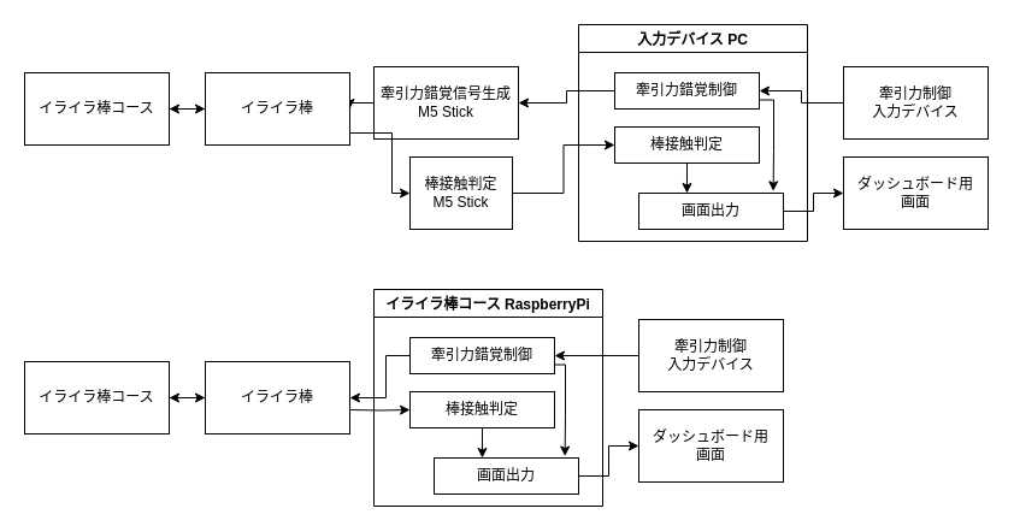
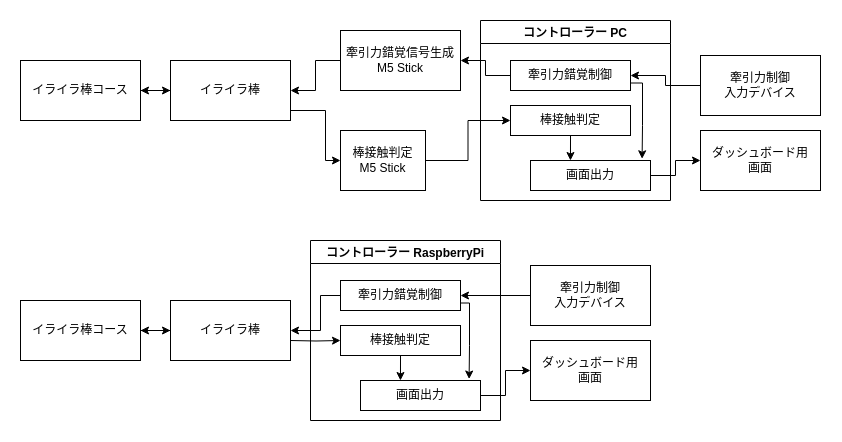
  <mxCell id="0" />
  <mxCell id="1" parent="0" />
  <mxCell id="2" style="edgeStyle=orthogonalEdgeStyle;rounded=0;orthogonalLoop=1;jettySize=auto;html=1;exitX=1;exitY=0.5;exitDx=0;exitDy=0;" parent="1" source="3" target="6" edge="1"><mxGeometry relative="1" as="geometry" /></mxCell>
  <mxCell id="3" value="イライラ棒コース" style="rounded=0;whiteSpace=wrap;html=1;" parent="1" vertex="1"><mxGeometry x="20" y="300" width="120" height="60" as="geometry" /></mxCell>
  <mxCell id="4" value="" style="edgeStyle=orthogonalEdgeStyle;rounded=0;orthogonalLoop=1;jettySize=auto;html=1;" parent="1" source="6" target="3" edge="1"><mxGeometry relative="1" as="geometry" /></mxCell>
  <mxCell id="5" value="" style="edgeStyle=orthogonalEdgeStyle;rounded=0;orthogonalLoop=1;jettySize=auto;html=1;" parent="1" target="11" edge="1"><mxGeometry relative="1" as="geometry"><mxPoint x="290" y="340" as="sourcePoint" /></mxGeometry></mxCell>
  <mxCell id="6" value="イライラ棒" style="rounded=0;whiteSpace=wrap;html=1;" parent="1" vertex="1"><mxGeometry x="170" y="300" width="120" height="60" as="geometry" /></mxCell>
- <mxCell id="7" value="イライラ棒コース RaspberryPi" style="swimlane;" parent="1" vertex="1"><mxGeometry x="310" y="240" width="190" height="180" as="geometry" /></mxCell>
+ <mxCell id="7" value="コントローラー RaspberryPi" style="swimlane;" parent="1" vertex="1"><mxGeometry x="310" y="240" width="190" height="180" as="geometry" /></mxCell>
  <mxCell id="8" style="edgeStyle=orthogonalEdgeStyle;rounded=0;orthogonalLoop=1;jettySize=auto;html=1;exitX=1;exitY=0.75;exitDx=0;exitDy=0;entryX=0.905;entryY=-0.049;entryDx=0;entryDy=0;entryPerimeter=0;" parent="7" source="9" target="12" edge="1"><mxGeometry relative="1" as="geometry"><Array as="points"><mxPoint x="159" y="63" /><mxPoint x="159" y="105" /><mxPoint x="159" y="105" /></Array></mxGeometry></mxCell>
  <mxCell id="9" value="&lt;div&gt;牽引力錯覚制御&lt;/div&gt;" style="rounded=0;whiteSpace=wrap;html=1;" parent="7" vertex="1"><mxGeometry x="30" y="40" width="120" height="30" as="geometry" /></mxCell>
  <mxCell id="10" style="edgeStyle=orthogonalEdgeStyle;rounded=0;orthogonalLoop=1;jettySize=auto;html=1;entryX=0.333;entryY=0;entryDx=0;entryDy=0;entryPerimeter=0;" parent="7" source="11" target="12" edge="1"><mxGeometry relative="1" as="geometry" /></mxCell>
  <mxCell id="11" value="&lt;div&gt;棒接触判定&lt;/div&gt;" style="rounded=0;whiteSpace=wrap;html=1;" parent="7" vertex="1"><mxGeometry x="30" y="85" width="120" height="30" as="geometry" /></mxCell>
  <mxCell id="12" value="&lt;div&gt;画面出力&lt;/div&gt;" style="rounded=0;whiteSpace=wrap;html=1;" parent="7" vertex="1"><mxGeometry x="50" y="140" width="120" height="30" as="geometry" /></mxCell>
  <mxCell id="13" value="&lt;div&gt;ダッシュボード用&lt;/div&gt;&lt;div&gt;画面&lt;/div&gt;" style="rounded=0;whiteSpace=wrap;html=1;" parent="1" vertex="1"><mxGeometry x="530" y="340" width="120" height="60" as="geometry" /></mxCell>
  <mxCell id="14" style="edgeStyle=orthogonalEdgeStyle;rounded=0;orthogonalLoop=1;jettySize=auto;html=1;entryX=1;entryY=0.5;entryDx=0;entryDy=0;" parent="1" source="15" target="9" edge="1"><mxGeometry relative="1" as="geometry" /></mxCell>
  <mxCell id="15" value="牽引力制御&lt;br&gt;入力デバイス" style="rounded=0;whiteSpace=wrap;html=1;" parent="1" vertex="1"><mxGeometry x="530" y="265" width="120" height="60" as="geometry" /></mxCell>
  <mxCell id="16" value="" style="edgeStyle=orthogonalEdgeStyle;rounded=0;orthogonalLoop=1;jettySize=auto;html=1;" parent="1" source="9" edge="1"><mxGeometry relative="1" as="geometry"><mxPoint x="290" y="330" as="targetPoint" /><Array as="points"><mxPoint x="320" y="295" /><mxPoint x="320" y="330" /></Array></mxGeometry></mxCell>
  <mxCell id="17" value="" style="edgeStyle=orthogonalEdgeStyle;rounded=0;orthogonalLoop=1;jettySize=auto;html=1;" parent="1" source="12" target="13" edge="1"><mxGeometry relative="1" as="geometry" /></mxCell>
  <mxCell id="18" style="edgeStyle=orthogonalEdgeStyle;rounded=0;orthogonalLoop=1;jettySize=auto;html=1;" parent="1" source="19" target="26" edge="1"><mxGeometry relative="1" as="geometry" /></mxCell>
- <mxCell id="19" value="牽引力錯覚信号生成&lt;div&gt;&lt;span&gt;M5 Stick&lt;/span&gt;&lt;br&gt;&lt;/div&gt;" style="rounded=0;whiteSpace=wrap;html=1;" parent="1" vertex="1"><mxGeometry x="310" y="55" width="120" height="60" as="geometry" /></mxCell>
+ <mxCell id="19" value="牽引力錯覚信号生成&lt;div&gt;&lt;span&gt;M5 Stick&lt;/span&gt;&lt;br&gt;&lt;/div&gt;" style="rounded=0;whiteSpace=wrap;html=1;" parent="1" vertex="1"><mxGeometry x="340" y="30" width="120" height="60" as="geometry" /></mxCell>
  <mxCell id="20" style="edgeStyle=orthogonalEdgeStyle;rounded=0;orthogonalLoop=1;jettySize=auto;html=1;entryX=0;entryY=0.5;entryDx=0;entryDy=0;" parent="1" source="21" target="31" edge="1"><mxGeometry relative="1" as="geometry" /></mxCell>
  <mxCell id="21" value="&lt;div&gt;棒接触判定&lt;/div&gt;&lt;div&gt;&lt;span&gt;M5 Stick&lt;/span&gt;&lt;br&gt;&lt;/div&gt;" style="rounded=0;whiteSpace=wrap;html=1;" parent="1" vertex="1"><mxGeometry x="340" y="130" width="85" height="60" as="geometry" /></mxCell>
  <mxCell id="22" style="edgeStyle=orthogonalEdgeStyle;rounded=0;orthogonalLoop=1;jettySize=auto;html=1;exitX=1;exitY=0.5;exitDx=0;exitDy=0;" parent="1" source="23" target="26" edge="1"><mxGeometry relative="1" as="geometry" /></mxCell>
  <mxCell id="23" value="イライラ棒コース" style="rounded=0;whiteSpace=wrap;html=1;" parent="1" vertex="1"><mxGeometry x="20" y="60" width="120" height="60" as="geometry" /></mxCell>
  <mxCell id="24" value="" style="edgeStyle=orthogonalEdgeStyle;rounded=0;orthogonalLoop=1;jettySize=auto;html=1;" parent="1" source="26" target="23" edge="1"><mxGeometry relative="1" as="geometry" /></mxCell>
  <mxCell id="25" style="edgeStyle=orthogonalEdgeStyle;rounded=0;orthogonalLoop=1;jettySize=auto;html=1;entryX=0;entryY=0.5;entryDx=0;entryDy=0;" parent="1" source="26" target="21" edge="1"><mxGeometry relative="1" as="geometry"><Array as="points"><mxPoint x="325" y="110" /><mxPoint x="325" y="160" /></Array></mxGeometry></mxCell>
  <mxCell id="26" value="イライラ棒" style="rounded=0;whiteSpace=wrap;html=1;" parent="1" vertex="1"><mxGeometry x="170" y="60" width="120" height="60" as="geometry" /></mxCell>
- <mxCell id="27" value="入力デバイス PC" style="swimlane;" parent="1" vertex="1"><mxGeometry x="480" y="20" width="190" height="180" as="geometry"><mxRectangle x="490" y="320" width="140" height="23" as="alternateBounds" /></mxGeometry></mxCell>
+ <mxCell id="27" value="コントローラー PC" style="swimlane;" parent="1" vertex="1"><mxGeometry x="480" y="20" width="190" height="180" as="geometry"><mxRectangle x="490" y="320" width="140" height="23" as="alternateBounds" /></mxGeometry></mxCell>
  <mxCell id="28" style="edgeStyle=orthogonalEdgeStyle;rounded=0;orthogonalLoop=1;jettySize=auto;html=1;exitX=1;exitY=0.75;exitDx=0;exitDy=0;entryX=0.93;entryY=-0.057;entryDx=0;entryDy=0;entryPerimeter=0;" parent="27" source="29" target="32" edge="1"><mxGeometry relative="1" as="geometry"><Array as="points"><mxPoint x="162" y="63" /><mxPoint x="162" y="105" /></Array></mxGeometry></mxCell>
  <mxCell id="29" value="&lt;div&gt;牽引力錯覚制御&lt;/div&gt;" style="rounded=0;whiteSpace=wrap;html=1;" parent="27" vertex="1"><mxGeometry x="30" y="40" width="120" height="30" as="geometry" /></mxCell>
  <mxCell id="30" style="edgeStyle=orthogonalEdgeStyle;rounded=0;orthogonalLoop=1;jettySize=auto;html=1;entryX=0.333;entryY=0;entryDx=0;entryDy=0;entryPerimeter=0;" parent="27" source="31" target="32" edge="1"><mxGeometry relative="1" as="geometry" /></mxCell>
  <mxCell id="31" value="&lt;div&gt;棒接触判定&lt;/div&gt;" style="rounded=0;whiteSpace=wrap;html=1;" parent="27" vertex="1"><mxGeometry x="30" y="85" width="120" height="30" as="geometry" /></mxCell>
  <mxCell id="32" value="&lt;div&gt;画面出力&lt;/div&gt;" style="rounded=0;whiteSpace=wrap;html=1;" parent="27" vertex="1"><mxGeometry x="50" y="140" width="120" height="30" as="geometry" /></mxCell>
  <mxCell id="33" value="&lt;div&gt;ダッシュボード用&lt;/div&gt;&lt;div&gt;画面&lt;/div&gt;" style="rounded=0;whiteSpace=wrap;html=1;" parent="1" vertex="1"><mxGeometry x="700" y="130" width="120" height="60" as="geometry" /></mxCell>
  <mxCell id="34" style="edgeStyle=orthogonalEdgeStyle;rounded=0;orthogonalLoop=1;jettySize=auto;html=1;entryX=1;entryY=0.5;entryDx=0;entryDy=0;" parent="1" source="35" target="29" edge="1"><mxGeometry relative="1" as="geometry" /></mxCell>
  <mxCell id="35" value="牽引力制御&lt;br&gt;入力デバイス" style="rounded=0;whiteSpace=wrap;html=1;" parent="1" vertex="1"><mxGeometry x="700" y="55" width="120" height="60" as="geometry" /></mxCell>
  <mxCell id="36" value="" style="edgeStyle=orthogonalEdgeStyle;rounded=0;orthogonalLoop=1;jettySize=auto;html=1;" parent="1" source="32" target="33" edge="1"><mxGeometry relative="1" as="geometry" /></mxCell>
  <mxCell id="37" style="edgeStyle=orthogonalEdgeStyle;rounded=0;orthogonalLoop=1;jettySize=auto;html=1;entryX=1;entryY=0.5;entryDx=0;entryDy=0;" parent="1" source="29" target="19" edge="1"><mxGeometry relative="1" as="geometry" /></mxCell>
